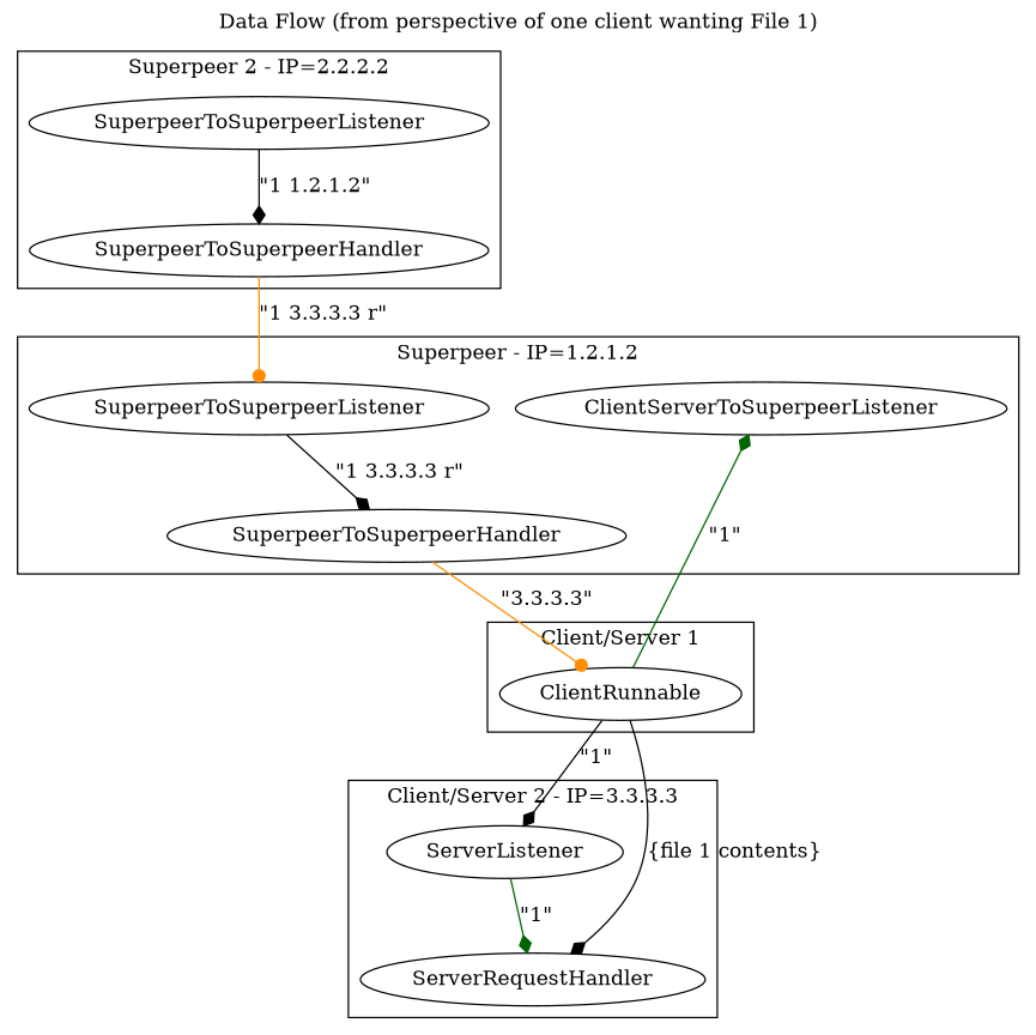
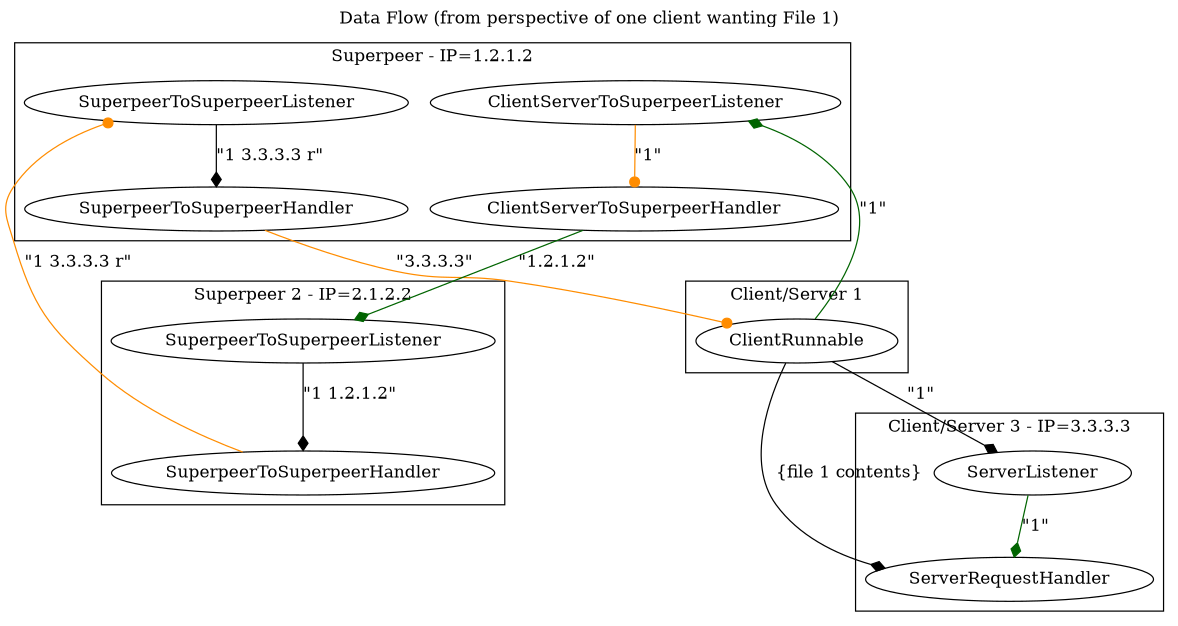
  digraph {
    label="Data Flow (from perspective of one client wanting File 1)"
    labelloc=t
    edge [arrowhead=diamond color=black]
    n1 [label=SuperpeerToSuperpeerListener]
    n2 [label=ClientServerToSuperpeerListener]
    n3 [label=SuperpeerToSuperpeerHandler]
+   n4 [label=ClientServerToSuperpeerHandler]
    n5 [label=ClientRunnable]
    n6 [label=SuperpeerToSuperpeerListener]
    n7 [label=SuperpeerToSuperpeerHandler]
    n8 [label=ServerListener]
    n9 [label=ServerRequestHandler]
    subgraph cluster_1 {
      label="Superpeer - IP=1.2.1.2"
      n1
      n2
      n3
+     n4
    }
    subgraph cluster_2 {
      label="Client/Server 1"
      n5
    }
    subgraph cluster_3 {
-     label="Superpeer 2 - IP=2.2.2.2"
+     label="Superpeer 2 - IP=2.1.2.2"
      n6
      n7
    }
    subgraph cluster_4 {
-     label="Client/Server 2 - IP=3.3.3.3"
+     label="Client/Server 3 - IP=3.3.3.3"
      n8
      n9
    }
    n1 -> n3 [label="\"1 3.3.3.3 r\""]
+   n2 -> n4 [arrowhead=dot color=darkorange label="\"1\""]
    n3 -> n5 [arrowhead=dot color=darkorange label="\"3.3.3.3\""]
+   n4 -> n6 [color=darkgreen label="\"1.2.1.2\""]
    n5 -> n2 [color=darkgreen label="\"1\""]
    n5 -> n8 [label="\"1\""]
    n5 -> n9 [label="{file 1 contents}"]
    n6 -> n7 [label="\"1 1.2.1.2\""]
    n7 -> n1 [arrowhead=dot color=darkorange label="\"1 3.3.3.3 r\""]
    n8 -> n9 [color=darkgreen label="\"1\""]
  }
